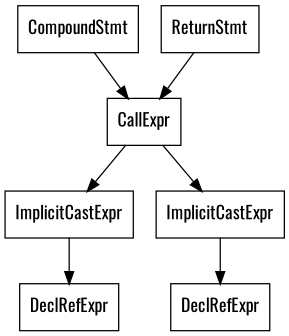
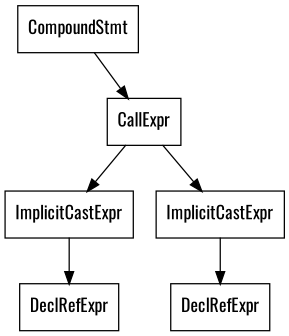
  digraph {
    fontname=Oswald
    node [fontname=Oswald shape=record]
    edge [fontname=Oswald]
    n1 [label="{CompoundStmt}"]
    n2 [label="{CallExpr}"]
-   n3 [label="{ReturnStmt}"]
    n4 [label="{ImplicitCastExpr}"]
    n5 [label="{ImplicitCastExpr}"]
    n6 [label="{DeclRefExpr}"]
    n7 [label="{DeclRefExpr}"]
    n1 -> n2
    n2 -> n4
    n2 -> n5
-   n3 -> n2
    n4 -> n6
    n5 -> n7
  }
